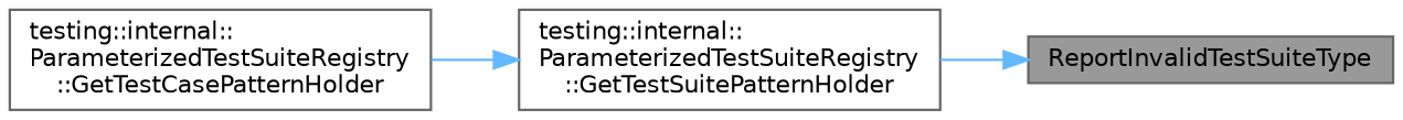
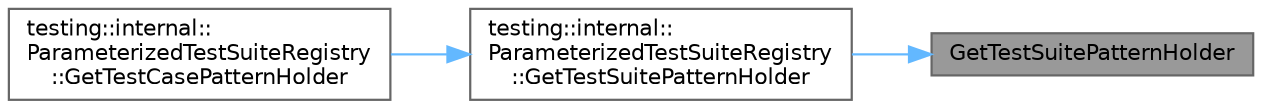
  digraph {
    rankdir=RL
    node [color=grey40 fillcolor=white fontname=Helvetica fontsize=10 shape=box style=filled]
    edge [color=steelblue1 dir=back fontname=Helvetica fontsize=10 labelfontname=Helvetica labelfontsize=10 style=solid]
-   n1 [color=gray40 fillcolor=grey60 fontcolor=black height=0.2 label=ReportInvalidTestSuiteType width=0.4]
+   n1 [color=gray40 fillcolor=grey60 fontcolor=black height=0.2 label=GetTestSuitePatternHolder width=0.4]
    n2 [height=0.2 label="testing::internal::\lParameterizedTestSuiteRegistry\l::GetTestSuitePatternHolder" width=0.4]
    n3 [height=0.2 label="testing::internal::\lParameterizedTestSuiteRegistry\l::GetTestCasePatternHolder" width=0.4]
    n1 -> n2
    n2 -> n3
  }
